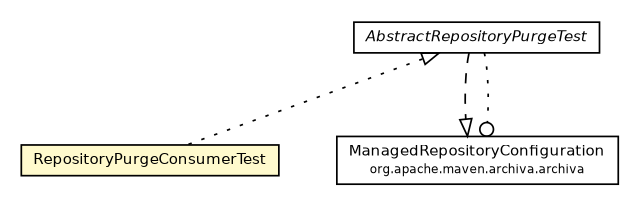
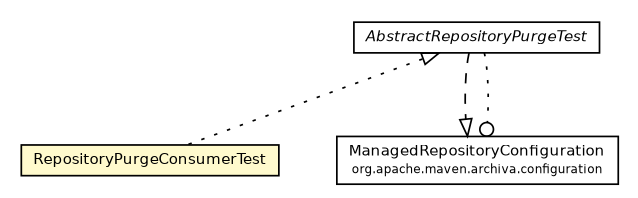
  digraph {
    node [fontcolor=black fontname=Helvetica fontsize=9.0 shape=plaintext]
    edge [fontname=Helvetica fontsize=10.0 headport=p labelfontname=Helvetica labelfontsize=10 style=dotted tailport=p color=black fontcolor=black]
    n1 [label=<<table border="0" cellborder="1" cellspacing="0" cellpadding="2" port="p" bgcolor="lemonChiffon" href="./RepositoryPurgeConsumerTest.html"> 		<tr><td><table border="0" cellspacing="0" cellpadding="1"> 			<tr><td> RepositoryPurgeConsumerTest </td></tr> 		</table></td></tr> 		</table>>]
-   n2 [label=<<table border="0" cellborder="1" cellspacing="0" cellpadding="2" port="p" href="http://java.sun.com/j2se/1.4.2/docs/api/org/apache/maven/archiva/configuration/ManagedRepositoryConfiguration.html"> 		<tr><td><table border="0" cellspacing="0" cellpadding="1"> 			<tr><td> ManagedRepositoryConfiguration </td></tr> 			<tr><td><font point-size="7.0"> org.apache.maven.archiva.archiva </font></td></tr> 		</table></td></tr> 		</table>>]
+   n2 [label=<<table border="0" cellborder="1" cellspacing="0" cellpadding="2" port="p" href="http://java.sun.com/j2se/1.4.2/docs/api/org/apache/maven/archiva/configuration/ManagedRepositoryConfiguration.html"> 		<tr><td><table border="0" cellspacing="0" cellpadding="1"> 			<tr><td> ManagedRepositoryConfiguration </td></tr> 			<tr><td><font point-size="7.0"> org.apache.maven.archiva.configuration </font></td></tr> 		</table></td></tr> 		</table>>]
    n3 [label=<<table border="0" cellborder="1" cellspacing="0" cellpadding="2" port="p" href="./AbstractRepositoryPurgeTest.html"> 		<tr><td><table border="0" cellspacing="0" cellpadding="1"> 			<tr><td><font face="Helvetica-Oblique"> AbstractRepositoryPurgeTest </font></td></tr> 		</table></td></tr> 		</table>>]
    n3 -> n1 [arrowtail=empty dir=back fontsize=10 color="" fontcolor=""]
    n3 -> n2 [arrowhead=onormal style=dashed]
    n3 -> n2 [arrowhead=odot]
  }
